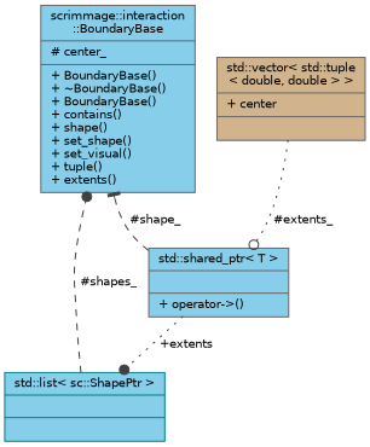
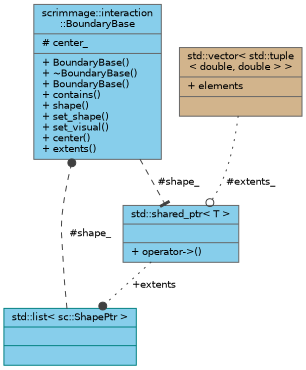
  digraph {
    node [color=gray40 fillcolor=skyblue fontname=Helvetica fontsize=10 shape=record style=filled]
    edge [arrowhead=dot color=grey25 fontname=Helvetica fontsize=10 labelfontname=Helvetica labelfontsize=10 style=dashed]
-   n1 [fontcolor=black height=0.2 label="{scrimmage::interaction\l::BoundaryBase\n|# center_\l|+ BoundaryBase()\l+ ~BoundaryBase()\l+ BoundaryBase()\l+ contains()\l+ shape()\l+ set_shape()\l+ set_visual()\l+ tuple()\l+ extents()\l}" width=0.4]
+   n1 [fontcolor=black height=0.2 label="{scrimmage::interaction\l::BoundaryBase\n|# center_\l|+ BoundaryBase()\l+ ~BoundaryBase()\l+ BoundaryBase()\l+ contains()\l+ shape()\l+ set_shape()\l+ set_visual()\l+ center()\l+ extents()\l}" width=0.4]
    n2 [height=0.2 label="{std::shared_ptr\< T \>\n||+ operator-\>()\l}" width=0.4]
    n3 [color=teal height=0.2 label="{std::list\< sc::ShapePtr \>\n||}" width=0.4]
-   n4 [fillcolor=tan height=0.2 label="{std::vector\< std::tuple\l\< double, double \> \>\n|+ center\l|}" width=0.4]
-   n2 -> n1 [arrowhead=tee label=" #shape_"]
+   n4 [fillcolor=tan height=0.2 label="{std::vector\< std::tuple\l\< double, double \> \>\n|+ elements\l|}" width=0.4]
+   n1 -> n2 [arrowhead=tee label=" #shape_"]
    n2 -> n3 [label=" +extents" style=dotted]
-   n3 -> n1 [label=" #shapes_"]
+   n3 -> n1 [label=" #shape_"]
    n4 -> n2 [arrowhead=odot label=" #extents_" style=dotted]
  }
